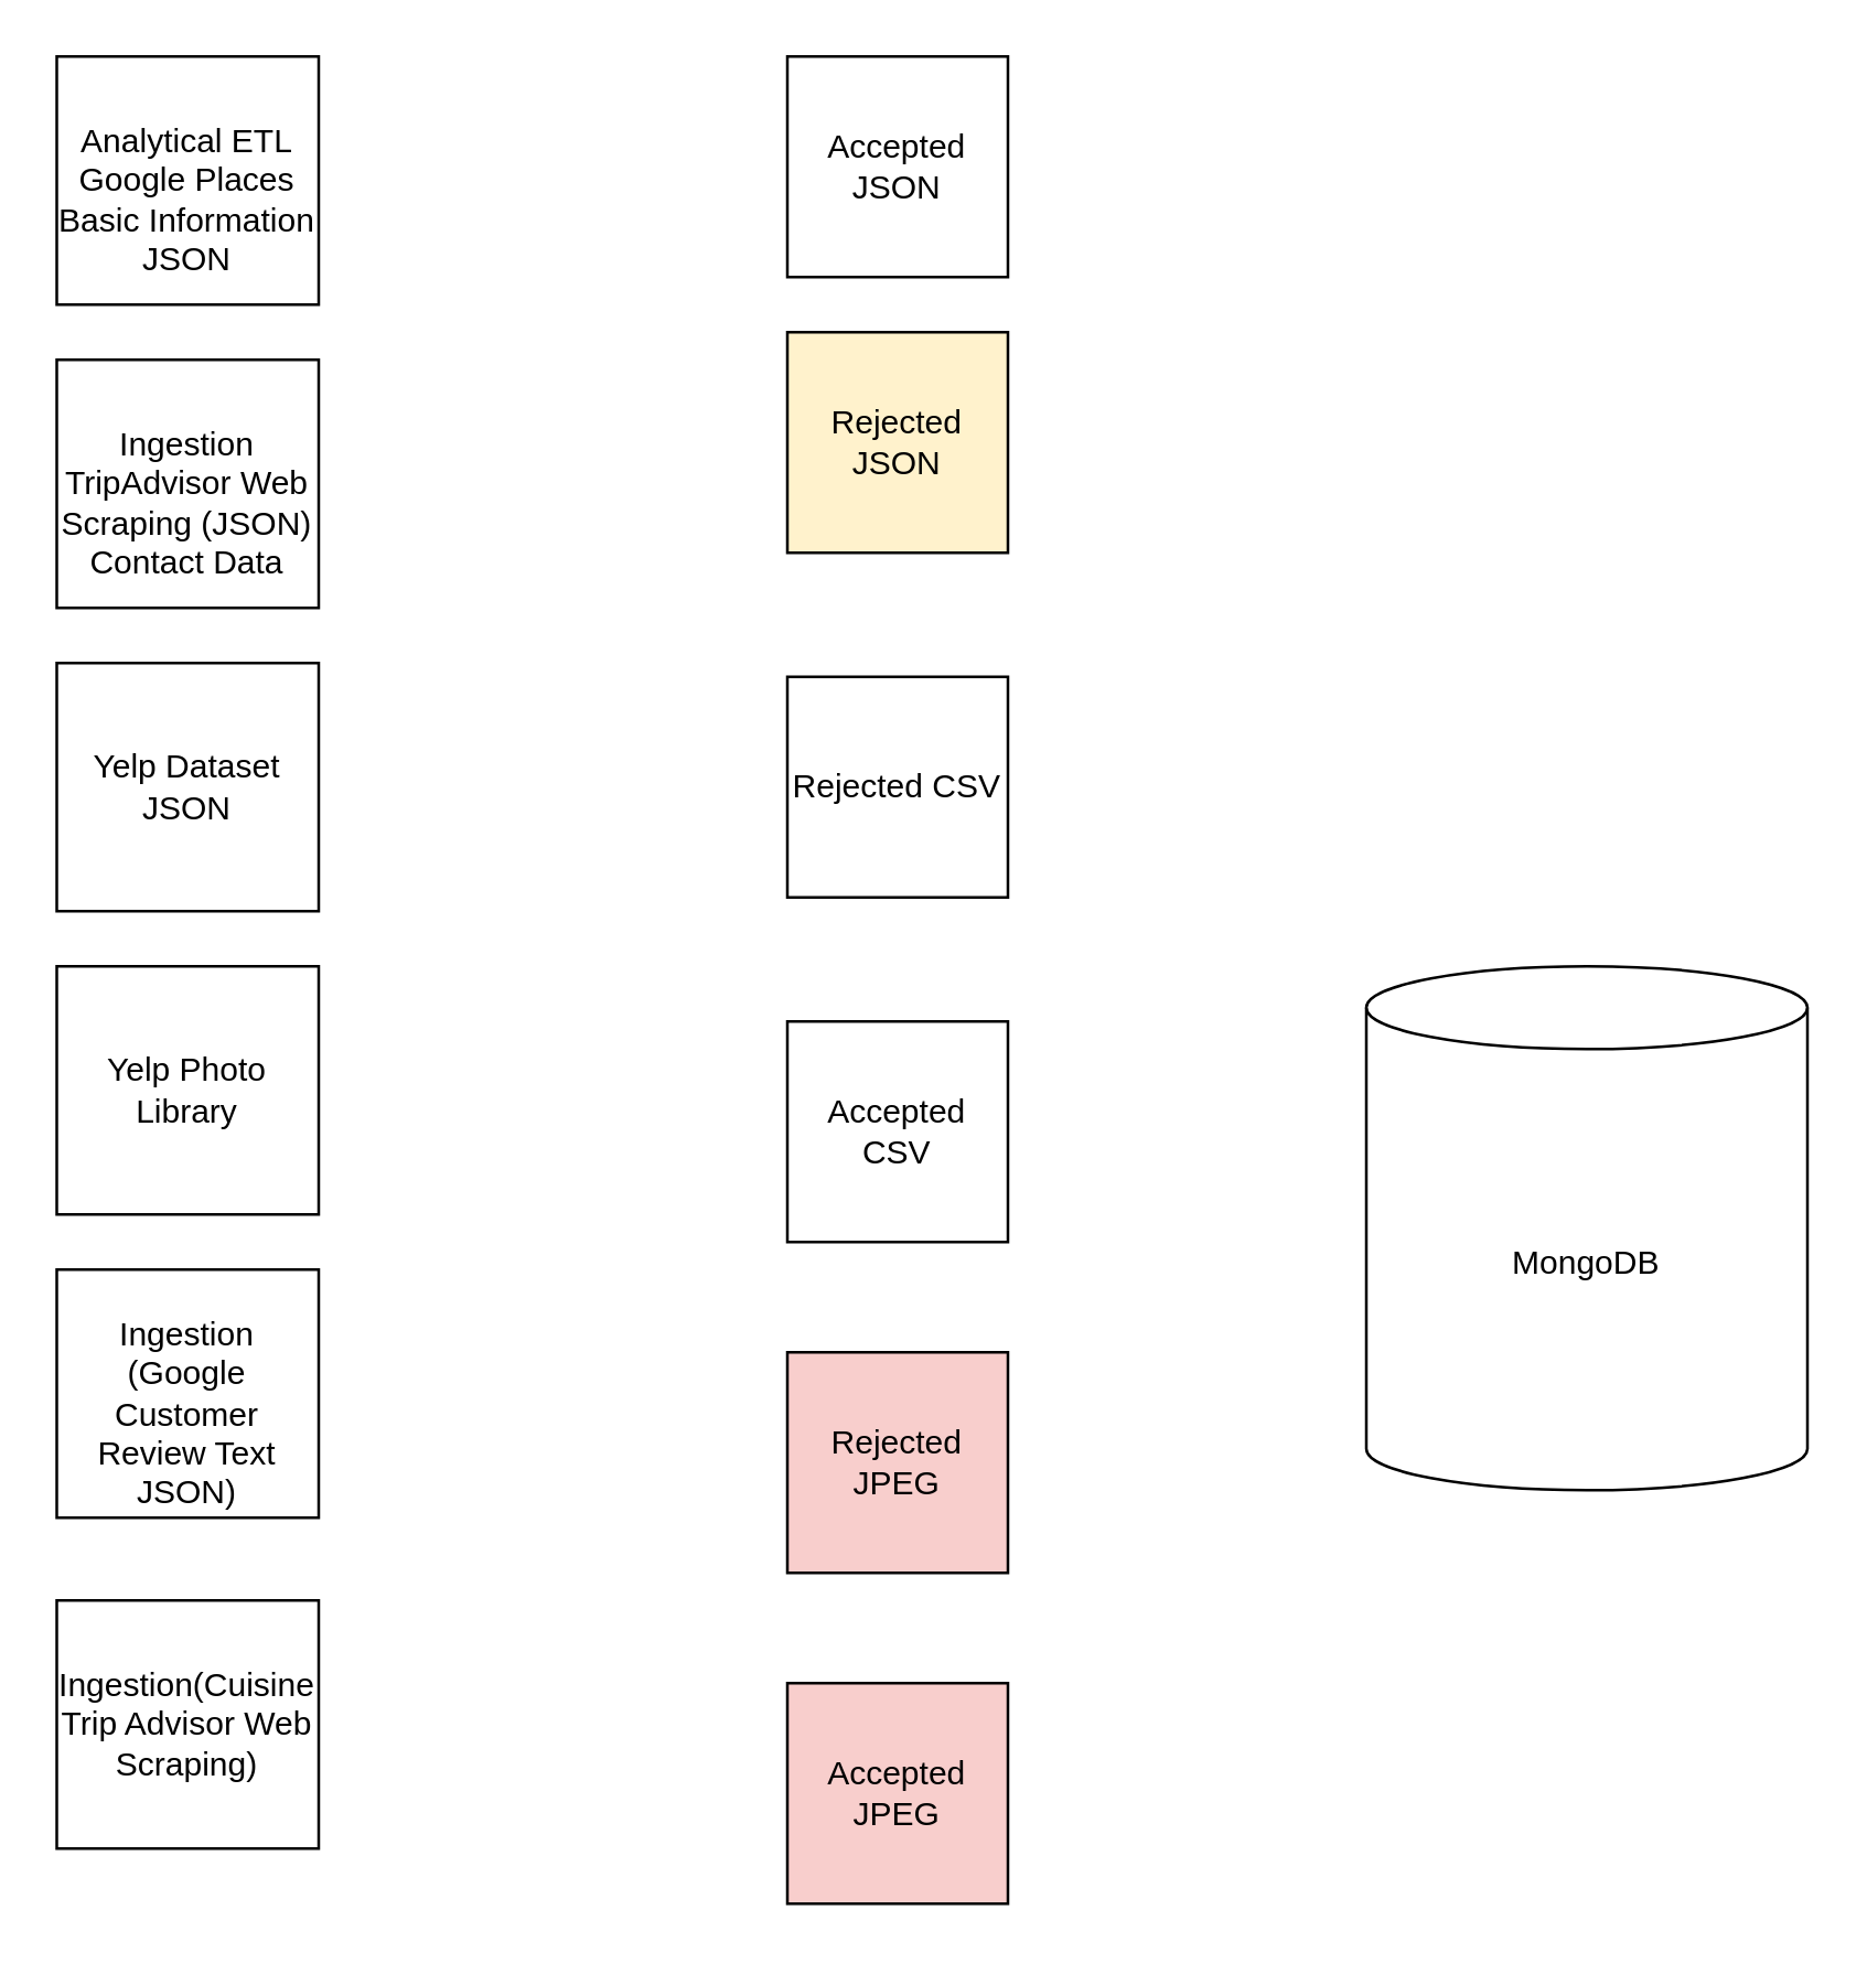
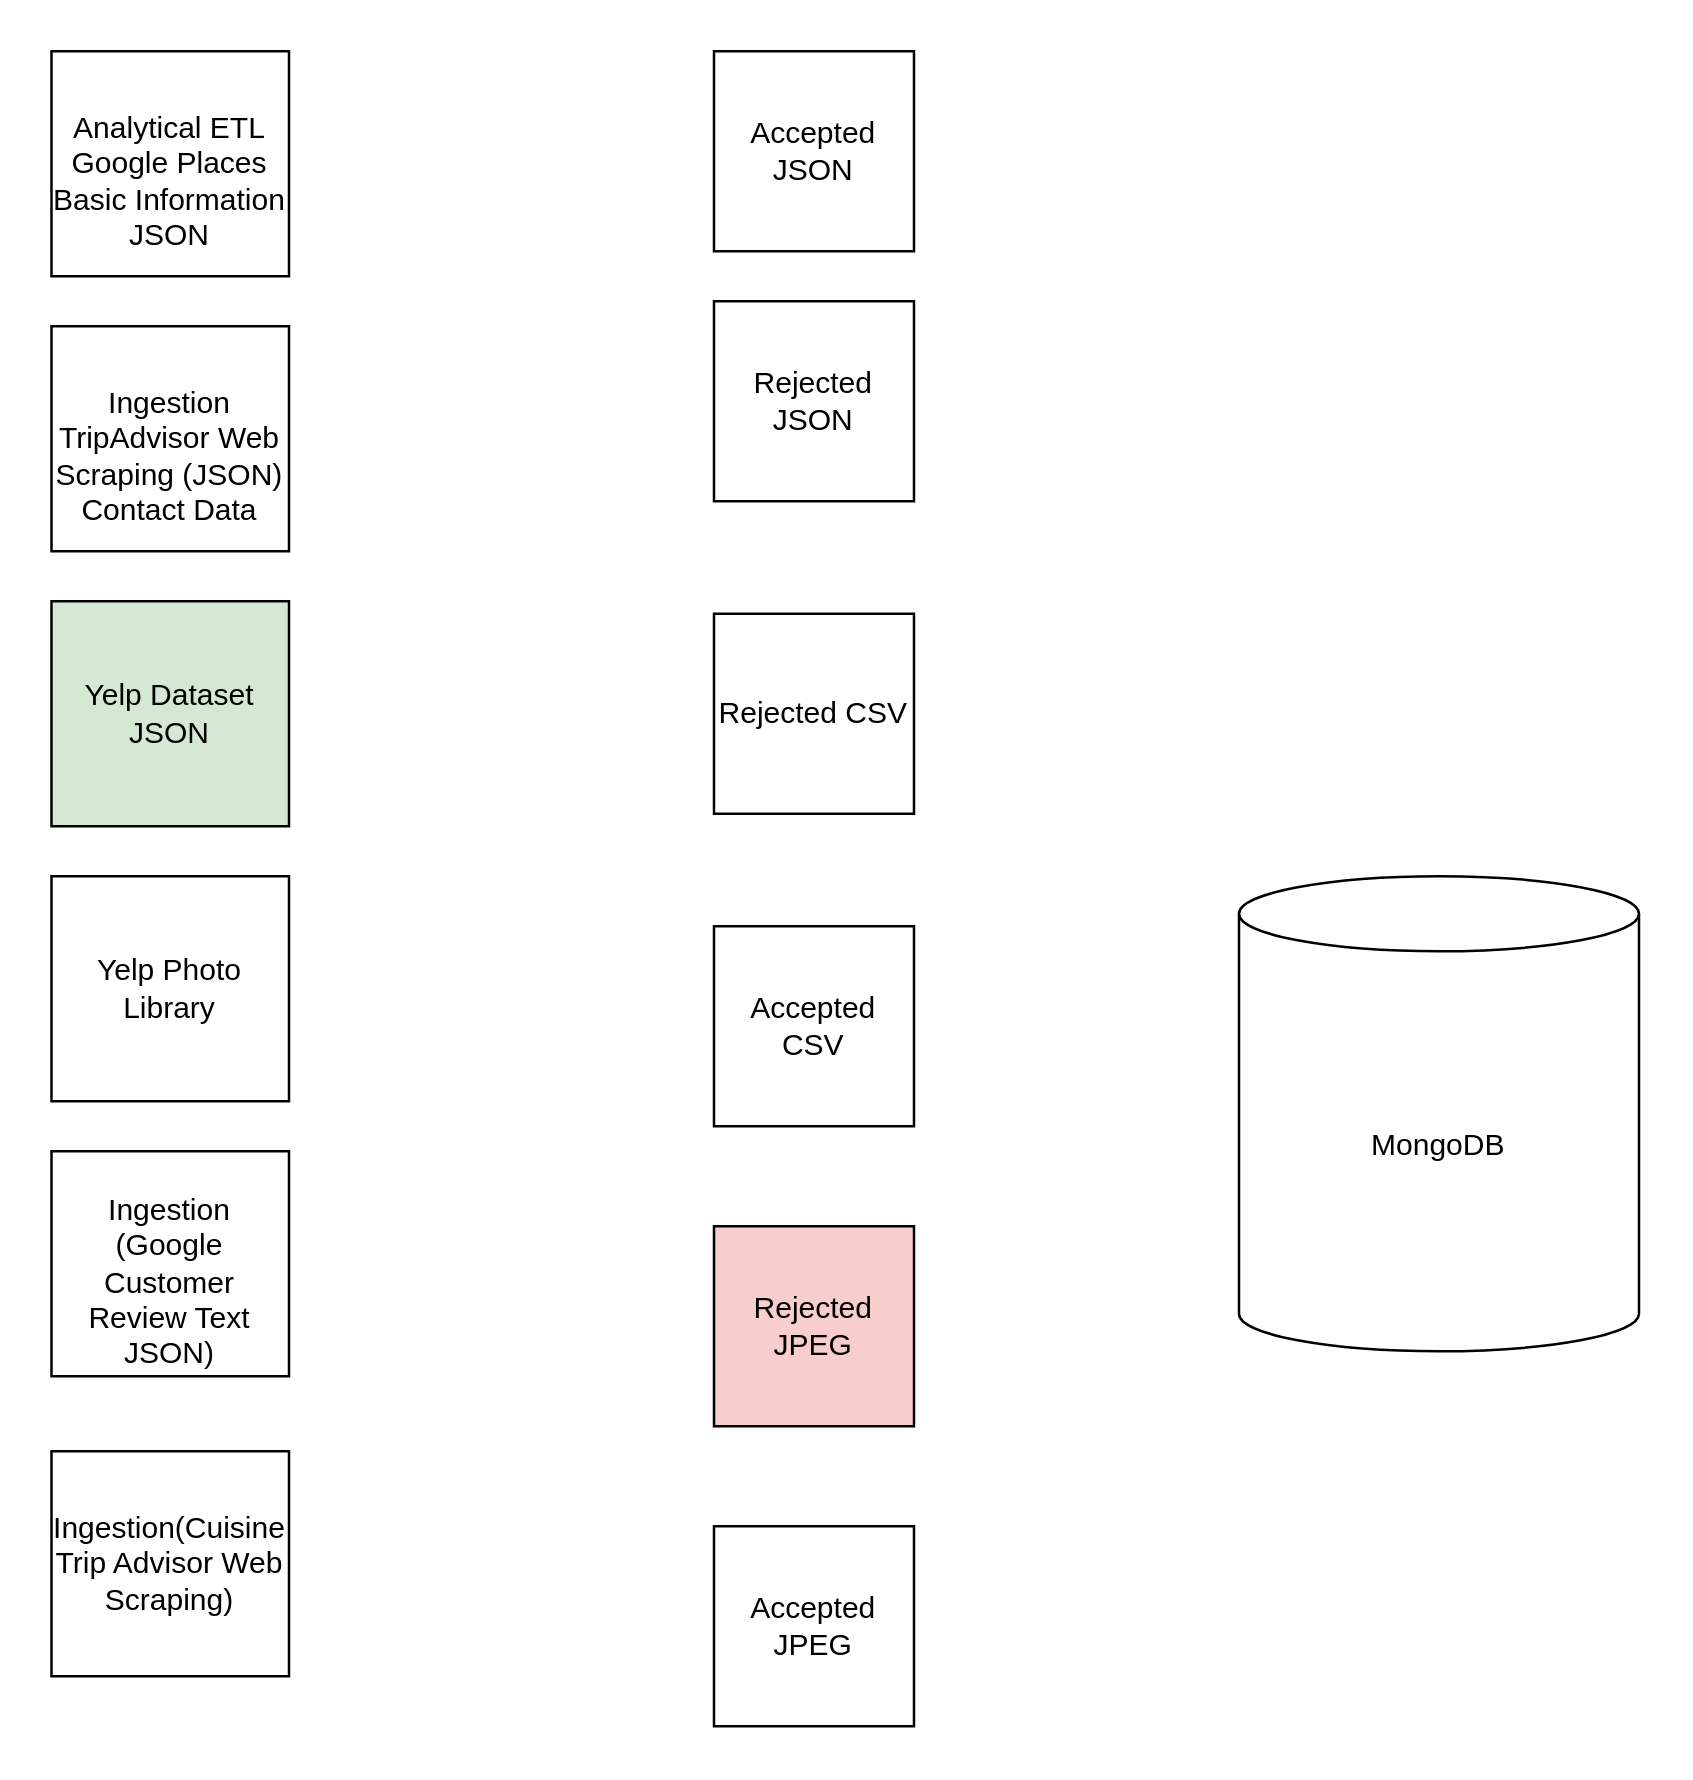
  <mxCell id="0" />
  <mxCell id="1" parent="0" />
  <mxCell id="2" value="&lt;br&gt;Analytical ETL&lt;br&gt;Google Places Basic Information JSON" style="rounded=0;whiteSpace=wrap;html=1;rotation=0;" vertex="1" parent="1"><mxGeometry x="20" y="20" width="95" height="90" as="geometry" /></mxCell>
  <mxCell id="3" value="Yelp Photo Library" style="rounded=0;whiteSpace=wrap;html=1;rotation=0;" vertex="1" parent="1"><mxGeometry x="20" y="350" width="95" height="90" as="geometry" /></mxCell>
- <mxCell id="4" value="Yelp Dataset JSON" style="rounded=0;whiteSpace=wrap;html=1;rotation=0;" vertex="1" parent="1"><mxGeometry x="20" y="240" width="95" height="90" as="geometry" /></mxCell>
+ <mxCell id="4" value="Yelp Dataset JSON" style="rounded=0;whiteSpace=wrap;html=1;rotation=0;fillColor=#d5e8d4;" vertex="1" parent="1"><mxGeometry x="20" y="240" width="95" height="90" as="geometry" /></mxCell>
  <mxCell id="5" value="&lt;br&gt;Ingestion&lt;br&gt;TripAdvisor Web Scraping (JSON)&lt;br&gt;Contact Data" style="rounded=0;whiteSpace=wrap;html=1;rotation=0;" vertex="1" parent="1"><mxGeometry x="20" y="130" width="95" height="90" as="geometry" /></mxCell>
  <mxCell id="6" value="&lt;br&gt;Ingestion&lt;br&gt;(Google&lt;br&gt;Customer Review Text&lt;br&gt;JSON)" style="rounded=0;whiteSpace=wrap;html=1;rotation=0;" vertex="1" parent="1"><mxGeometry x="20" y="460" width="95" height="90" as="geometry" /></mxCell>
  <mxCell id="7" value="Ingestion(Cuisine Trip Advisor Web Scraping)" style="rounded=0;whiteSpace=wrap;html=1;rotation=0;" vertex="1" parent="1"><mxGeometry x="20" y="580" width="95" height="90" as="geometry" /></mxCell>
  <mxCell id="8" value="Accepted JSON" style="rounded=0;whiteSpace=wrap;html=1;rotation=0;" vertex="1" parent="1"><mxGeometry x="285" y="20" width="80" height="80" as="geometry" /></mxCell>
- <mxCell id="9" value="Rejected JSON" style="rounded=0;whiteSpace=wrap;html=1;rotation=0;fillColor=#fff2cc;" vertex="1" parent="1"><mxGeometry x="285" y="120" width="80" height="80" as="geometry" /></mxCell>
+ <mxCell id="9" value="Rejected JSON" style="rounded=0;whiteSpace=wrap;html=1;rotation=0;" vertex="1" parent="1"><mxGeometry x="285" y="120" width="80" height="80" as="geometry" /></mxCell>
  <mxCell id="10" value="Rejected CSV" style="rounded=0;whiteSpace=wrap;html=1;rotation=0;" vertex="1" parent="1"><mxGeometry x="285" y="245" width="80" height="80" as="geometry" /></mxCell>
  <mxCell id="11" value="Accepted CSV" style="rounded=0;whiteSpace=wrap;html=1;rotation=0;" vertex="1" parent="1"><mxGeometry x="285" y="370" width="80" height="80" as="geometry" /></mxCell>
  <mxCell id="12" value="MongoDB" style="shape=cylinder3;whiteSpace=wrap;html=1;boundedLbl=1;backgroundOutline=1;size=15;" vertex="1" parent="1"><mxGeometry x="495" y="350" width="160" height="190" as="geometry" /></mxCell>
  <mxCell id="13" value="Rejected JPEG" style="rounded=0;whiteSpace=wrap;html=1;rotation=0;fillColor=#f8cecc;" vertex="1" parent="1"><mxGeometry x="285" y="490" width="80" height="80" as="geometry" /></mxCell>
- <mxCell id="14" value="Accepted JPEG" style="rounded=0;whiteSpace=wrap;html=1;rotation=0;fillColor=#f8cecc;" vertex="1" parent="1"><mxGeometry x="285" y="610" width="80" height="80" as="geometry" /></mxCell>
+ <mxCell id="14" value="Accepted JPEG" style="rounded=0;whiteSpace=wrap;html=1;rotation=0;" vertex="1" parent="1"><mxGeometry x="285" y="610" width="80" height="80" as="geometry" /></mxCell>
